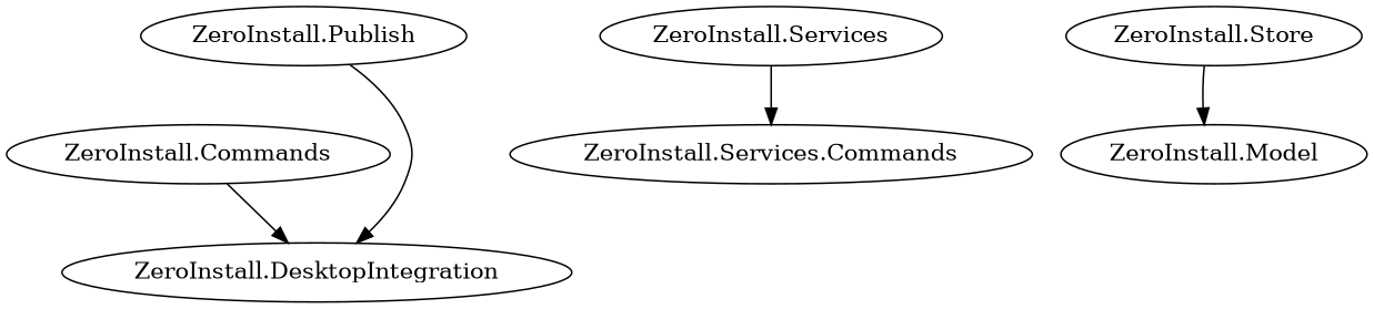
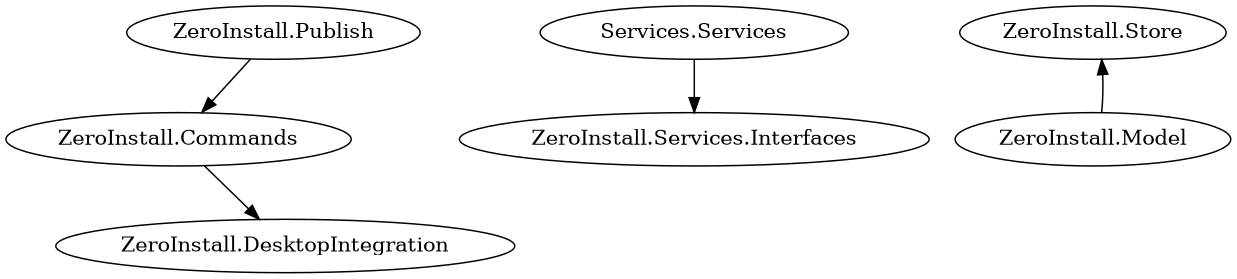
  digraph {
    n1 [label="ZeroInstall.Commands"]
    n2 [label="ZeroInstall.DesktopIntegration"]
-   n3 [label="ZeroInstall.Services"]
-   n4 [label="ZeroInstall.Services.Commands"]
+   n3 [label="Services.Services"]
+   n4 [label="ZeroInstall.Services.Interfaces"]
    n5 [label="ZeroInstall.Publish"]
    n6 [label="ZeroInstall.Store"]
    n7 [label="ZeroInstall.Model"]
    n1 -> n2
    n3 -> n4
-   n5 -> n2
-   n6 -> n7
+   n5 -> n1
+   n7 -> n6
  }
